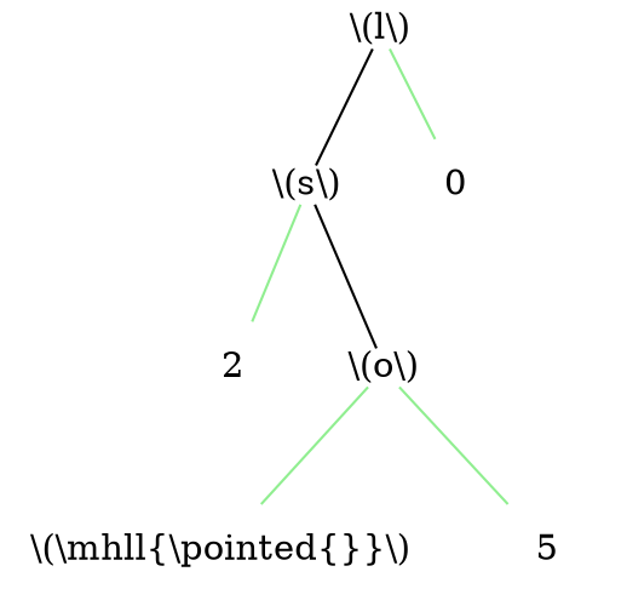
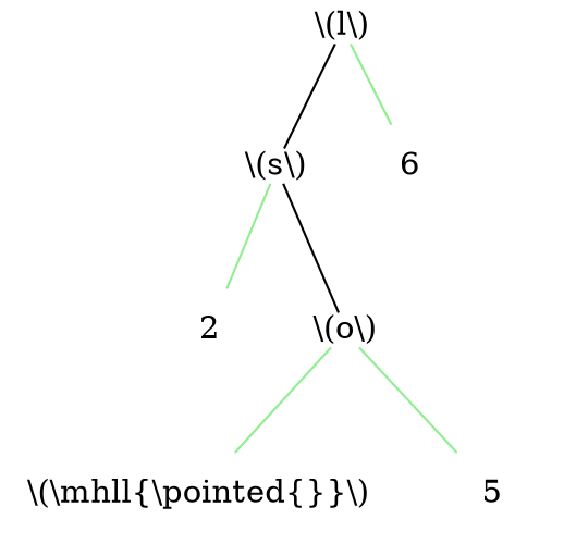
  graph {
    node [shape=none]
    edge [color=lightgreen]
    n1 [label="\\(l\\)" shape=plain]
    n2 [label="\\(s\\)" shape=plain]
-   6 [label=0]
+   6
    2
    n5 [label="\\(o\\)" shape=plain]
    n6 [label="\\(\\mhll{\\pointed{}}\\)"]
    5
    n1 -- n2 [color=""]
    n1 -- 6
    n2 -- 2
    n2 -- n5 [color=""]
    n5 -- n6
    n5 -- 5
  }
